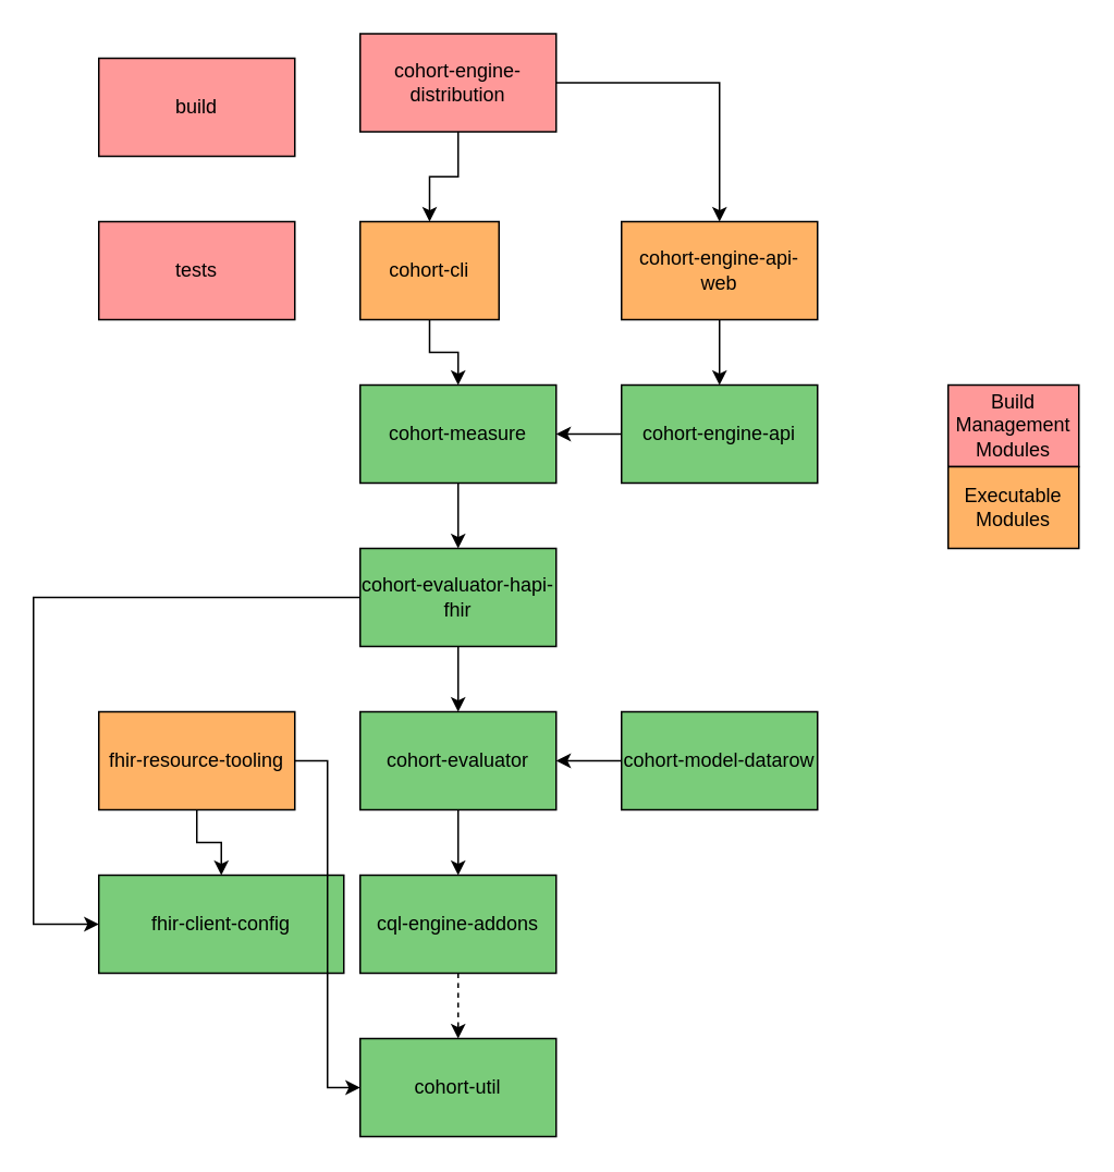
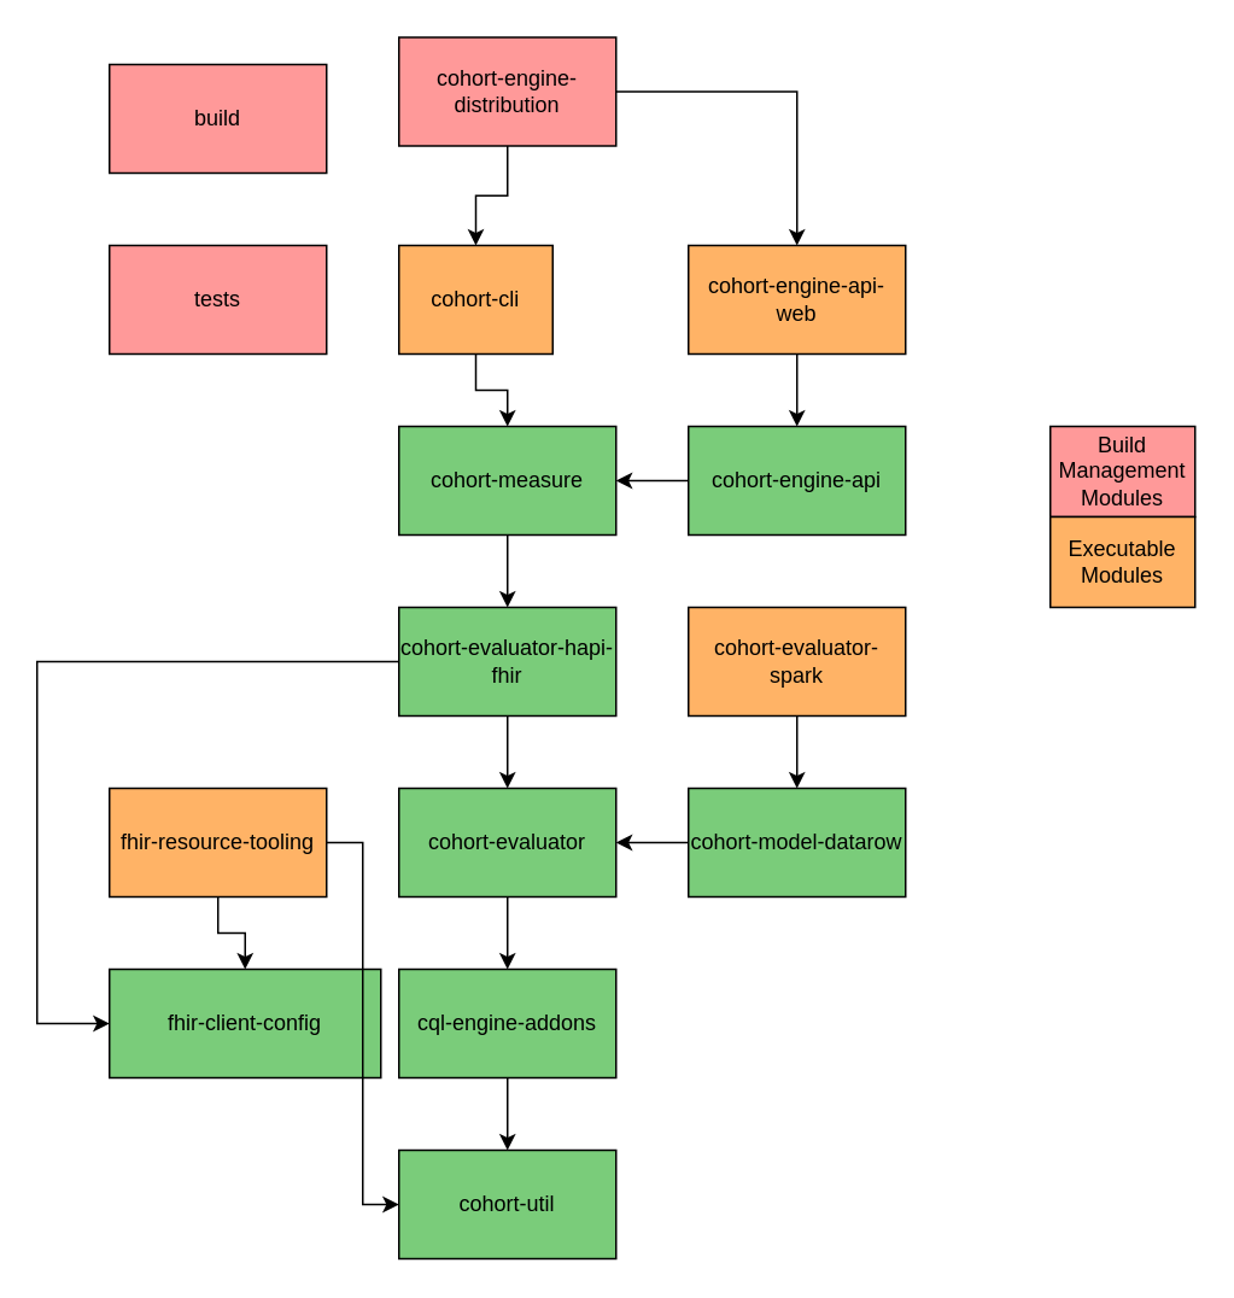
  <mxCell id="0" />
  <mxCell id="1" parent="0" />
  <mxCell id="2" style="edgeStyle=orthogonalEdgeStyle;rounded=0;orthogonalLoop=1;jettySize=auto;html=1;exitX=0.5;exitY=1;exitDx=0;exitDy=0;entryX=0.5;entryY=0;entryDx=0;entryDy=0;" edge="1" parent="1" source="4" target="6"><mxGeometry relative="1" as="geometry" /></mxCell>
  <mxCell id="3" style="edgeStyle=orthogonalEdgeStyle;rounded=0;orthogonalLoop=1;jettySize=auto;html=1;exitX=1;exitY=0.5;exitDx=0;exitDy=0;entryX=0.5;entryY=0;entryDx=0;entryDy=0;" edge="1" parent="1" source="4" target="8"><mxGeometry relative="1" as="geometry" /></mxCell>
  <mxCell id="4" value="cohort-engine-distribution" style="rounded=0;whiteSpace=wrap;html=1;fillColor=#FF9999;" parent="1" vertex="1"><mxGeometry x="220" y="20" width="120" height="60" as="geometry" /></mxCell>
  <mxCell id="5" style="edgeStyle=orthogonalEdgeStyle;rounded=0;orthogonalLoop=1;jettySize=auto;html=1;exitX=0.5;exitY=1;exitDx=0;exitDy=0;entryX=0.5;entryY=0;entryDx=0;entryDy=0;" edge="1" parent="1" source="6" target="15"><mxGeometry relative="1" as="geometry" /></mxCell>
  <mxCell id="6" value="cohort-cli" style="rounded=0;whiteSpace=wrap;html=1;fillColor=#FFB366;" parent="1" vertex="1"><mxGeometry x="220" y="135" width="85" height="60" as="geometry" /></mxCell>
  <mxCell id="7" style="edgeStyle=orthogonalEdgeStyle;rounded=0;orthogonalLoop=1;jettySize=auto;html=1;exitX=0.5;exitY=1;exitDx=0;exitDy=0;entryX=0.5;entryY=0;entryDx=0;entryDy=0;" parent="1" source="8" target="18" edge="1"><mxGeometry relative="1" as="geometry" /></mxCell>
  <mxCell id="8" value="cohort-engine-api-web" style="rounded=0;whiteSpace=wrap;html=1;fillColor=#FFB366;" parent="1" vertex="1"><mxGeometry x="380" y="135" width="120" height="60" as="geometry" /></mxCell>
  <mxCell id="9" style="edgeStyle=orthogonalEdgeStyle;rounded=0;orthogonalLoop=1;jettySize=auto;html=1;exitX=0.5;exitY=1;exitDx=0;exitDy=0;entryX=0.5;entryY=0;entryDx=0;entryDy=0;" parent="1" source="10" target="21" edge="1"><mxGeometry relative="1" as="geometry" /></mxCell>
  <mxCell id="10" value="cohort-evaluator" style="rounded=0;whiteSpace=wrap;html=1;fillColor=#7ACC7A;" parent="1" vertex="1"><mxGeometry x="220" y="435" width="120" height="60" as="geometry" /></mxCell>
  <mxCell id="11" style="edgeStyle=orthogonalEdgeStyle;rounded=0;orthogonalLoop=1;jettySize=auto;html=1;exitX=0.5;exitY=1;exitDx=0;exitDy=0;entryX=0.5;entryY=0;entryDx=0;entryDy=0;" parent="1" source="13" target="10" edge="1"><mxGeometry relative="1" as="geometry" /></mxCell>
  <mxCell id="12" style="edgeStyle=orthogonalEdgeStyle;rounded=0;orthogonalLoop=1;jettySize=auto;html=1;exitX=0;exitY=0.5;exitDx=0;exitDy=0;entryX=0;entryY=0.5;entryDx=0;entryDy=0;" parent="1" source="13" target="16" edge="1"><mxGeometry relative="1" as="geometry"><Array as="points"><mxPoint x="20" y="365" /><mxPoint x="20" y="565" /></Array></mxGeometry></mxCell>
  <mxCell id="13" value="cohort-evaluator-hapi-fhir" style="rounded=0;whiteSpace=wrap;html=1;fillColor=#7ACC7A;" parent="1" vertex="1"><mxGeometry x="220" y="335" width="120" height="60" as="geometry" /></mxCell>
  <mxCell id="14" style="edgeStyle=orthogonalEdgeStyle;rounded=0;orthogonalLoop=1;jettySize=auto;html=1;exitX=0.5;exitY=1;exitDx=0;exitDy=0;entryX=0.5;entryY=0;entryDx=0;entryDy=0;" parent="1" source="15" target="13" edge="1"><mxGeometry relative="1" as="geometry" /></mxCell>
  <mxCell id="15" value="cohort-measure" style="rounded=0;whiteSpace=wrap;html=1;fillColor=#7ACC7A;" parent="1" vertex="1"><mxGeometry x="220" y="235" width="120" height="60" as="geometry" /></mxCell>
  <mxCell id="16" value="fhir-client-config" style="rounded=0;whiteSpace=wrap;html=1;fillColor=#7ACC7A;" parent="1" vertex="1"><mxGeometry x="60" y="535" width="150" height="60" as="geometry" /></mxCell>
  <mxCell id="17" style="edgeStyle=orthogonalEdgeStyle;rounded=0;orthogonalLoop=1;jettySize=auto;html=1;exitX=0;exitY=0.5;exitDx=0;exitDy=0;" parent="1" source="18" target="15" edge="1"><mxGeometry relative="1" as="geometry" /></mxCell>
  <mxCell id="18" value="cohort-engine-api" style="rounded=0;whiteSpace=wrap;html=1;fillColor=#7ACC7A;" parent="1" vertex="1"><mxGeometry x="380" y="235" width="120" height="60" as="geometry" /></mxCell>
  <mxCell id="19" value="cohort-util" style="rounded=0;whiteSpace=wrap;html=1;fillColor=#7ACC7A;" parent="1" vertex="1"><mxGeometry x="220" y="635" width="120" height="60" as="geometry" /></mxCell>
- <mxCell id="20" style="edgeStyle=orthogonalEdgeStyle;rounded=0;orthogonalLoop=1;jettySize=auto;html=1;exitX=0.5;exitY=1;exitDx=0;exitDy=0;entryX=0.5;entryY=0;entryDx=0;entryDy=0;dashed=1;" parent="1" source="21" target="19" edge="1"><mxGeometry relative="1" as="geometry" /></mxCell>
+ <mxCell id="20" style="edgeStyle=orthogonalEdgeStyle;rounded=0;orthogonalLoop=1;jettySize=auto;html=1;exitX=0.5;exitY=1;exitDx=0;exitDy=0;entryX=0.5;entryY=0;entryDx=0;entryDy=0;" parent="1" source="21" target="19" edge="1"><mxGeometry relative="1" as="geometry" /></mxCell>
  <mxCell id="21" value="cql-engine-addons" style="rounded=0;whiteSpace=wrap;html=1;fillColor=#7ACC7A;" parent="1" vertex="1"><mxGeometry x="220" y="535" width="120" height="60" as="geometry" /></mxCell>
+ <mxCell id="22" style="edgeStyle=orthogonalEdgeStyle;rounded=0;orthogonalLoop=1;jettySize=auto;html=1;exitX=0.5;exitY=1;exitDx=0;exitDy=0;entryX=0.5;entryY=0;entryDx=0;entryDy=0;" parent="1" source="23" target="25" edge="1"><mxGeometry relative="1" as="geometry" /></mxCell>
+ <mxCell id="23" value="cohort-evaluator-spark" style="rounded=0;whiteSpace=wrap;html=1;fillColor=#FFB366;" parent="1" vertex="1"><mxGeometry x="380" y="335" width="120" height="60" as="geometry" /></mxCell>
  <mxCell id="24" style="edgeStyle=orthogonalEdgeStyle;rounded=0;orthogonalLoop=1;jettySize=auto;html=1;exitX=0;exitY=0.5;exitDx=0;exitDy=0;entryX=1;entryY=0.5;entryDx=0;entryDy=0;" parent="1" source="25" target="10" edge="1"><mxGeometry relative="1" as="geometry" /></mxCell>
  <mxCell id="25" value="cohort-model-datarow" style="rounded=0;whiteSpace=wrap;html=1;fillColor=#7ACC7A;" parent="1" vertex="1"><mxGeometry x="380" y="435" width="120" height="60" as="geometry" /></mxCell>
  <mxCell id="26" style="edgeStyle=orthogonalEdgeStyle;rounded=0;orthogonalLoop=1;jettySize=auto;html=1;exitX=0.5;exitY=1;exitDx=0;exitDy=0;entryX=0.5;entryY=0;entryDx=0;entryDy=0;" parent="1" source="28" target="16" edge="1"><mxGeometry relative="1" as="geometry" /></mxCell>
  <mxCell id="27" style="edgeStyle=orthogonalEdgeStyle;rounded=0;orthogonalLoop=1;jettySize=auto;html=1;exitX=1;exitY=0.5;exitDx=0;exitDy=0;entryX=0;entryY=0.5;entryDx=0;entryDy=0;" parent="1" source="28" target="19" edge="1"><mxGeometry relative="1" as="geometry" /></mxCell>
  <mxCell id="28" value="fhir-resource-tooling" style="rounded=0;whiteSpace=wrap;html=1;fillColor=#FFB366;" parent="1" vertex="1"><mxGeometry x="60" y="435" width="120" height="60" as="geometry" /></mxCell>
  <mxCell id="29" value="Build Management Modules" style="rounded=0;whiteSpace=wrap;html=1;fillColor=#FF9999;" parent="1" vertex="1"><mxGeometry x="580" y="235" width="80" height="50" as="geometry" /></mxCell>
  <mxCell id="30" value="Executable Modules" style="rounded=0;whiteSpace=wrap;html=1;fillColor=#FFB366;" parent="1" vertex="1"><mxGeometry x="580" y="285" width="80" height="50" as="geometry" /></mxCell>
  <mxCell id="31" value="build" style="rounded=0;whiteSpace=wrap;html=1;fillColor=#FF9999;" vertex="1" parent="1"><mxGeometry x="60" y="35" width="120" height="60" as="geometry" /></mxCell>
  <mxCell id="32" value="tests" style="rounded=0;whiteSpace=wrap;html=1;fillColor=#FF9999;" vertex="1" parent="1"><mxGeometry x="60" y="135" width="120" height="60" as="geometry" /></mxCell>
